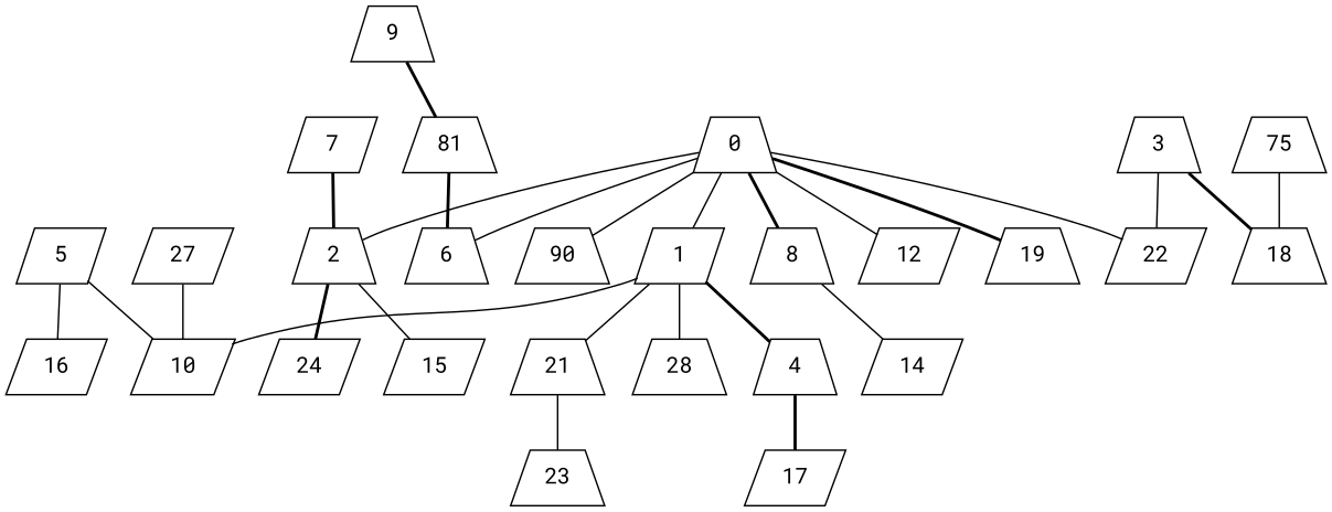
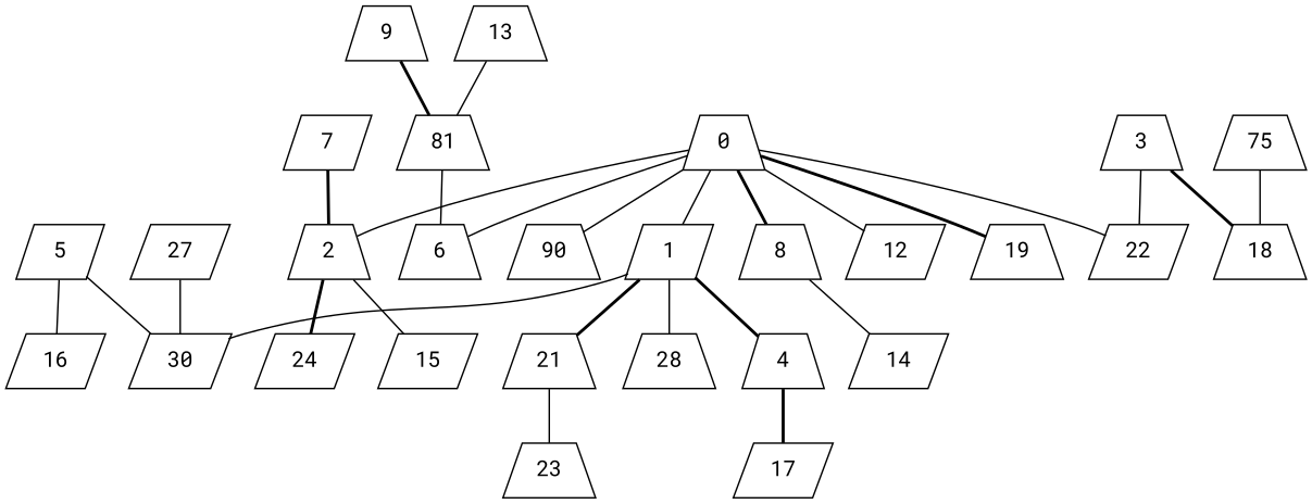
  graph {
    fontname="Roboto Mono"
    node [fontname="Roboto Mono" shape=trapezium]
    edge [fontname="Roboto Mono" style=solid]
    1 [shape=parallelogram]
    0
    2
    6
    8
    12 [shape=parallelogram]
    19
    n8 [label=90]
    22 [shape=parallelogram]
    4
-   10 [shape=parallelogram]
+   10 [shape=parallelogram label=30]
    21
    28
    15 [shape=parallelogram]
    24 [shape=parallelogram]
    14 [shape=parallelogram]
    17 [shape=parallelogram]
    23
    3
    18
    5 [shape=parallelogram]
    16 [shape=parallelogram]
    7 [shape=parallelogram]
    n24 [label=81]
    9
+   13
    n27 [label=75]
    27 [shape=parallelogram]
    1 -- 4 [style=bold]
    1 -- 10
-   1 -- 21
+   1 -- 21 [style=bold]
    1 -- 28
    0 -- 1
    0 -- 2
    0 -- 6
    0 -- 8 [style=bold]
    0 -- 12
    0 -- 19 [style=bold]
    0 -- n8
    0 -- 22
    2 -- 15
    2 -- 24 [style=bold]
    8 -- 14
    4 -- 17 [style=bold]
    21 -- 23
    3 -- 22
    3 -- 18 [style=bold]
    5 -- 10
    5 -- 16
    7 -- 2 [style=bold]
-   n24 -- 6 [style=bold]
+   n24 -- 6
    9 -- n24 [style=bold]
+   13 -- n24
    n27 -- 18
    27 -- 10
  }
